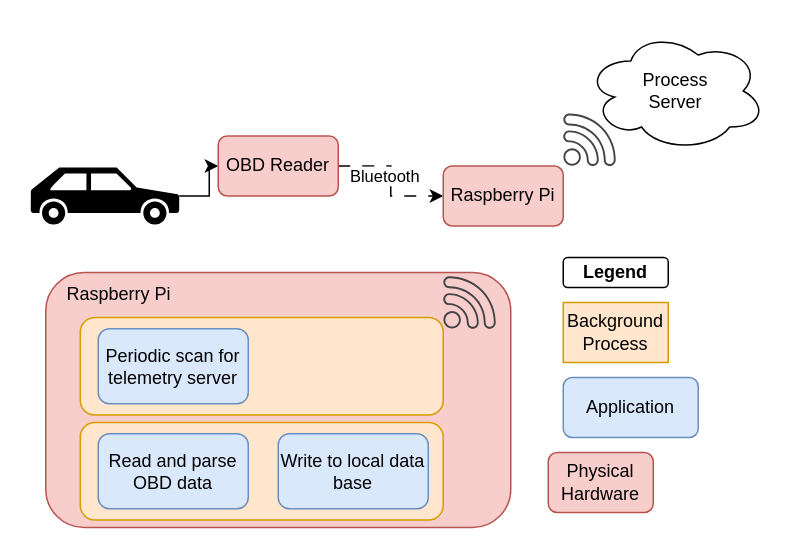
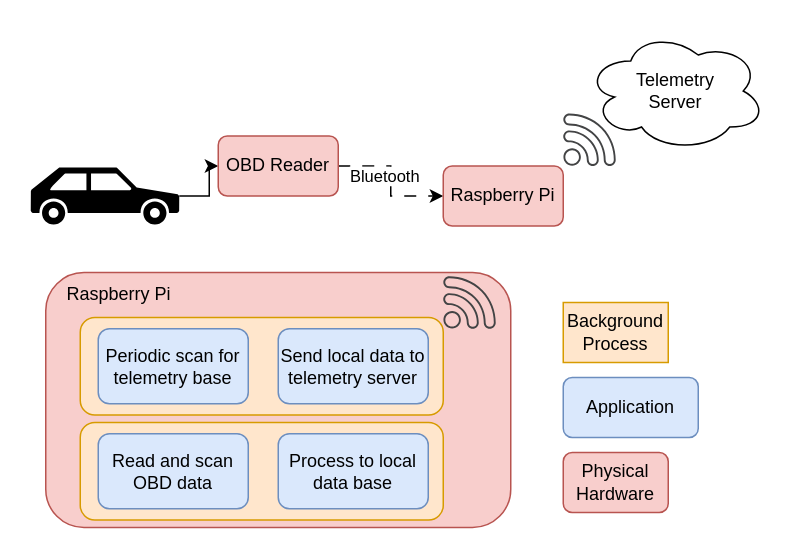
  <mxCell id="0" />
  <mxCell id="1" parent="0" />
  <mxCell id="2" style="edgeStyle=orthogonalEdgeStyle;rounded=0;orthogonalLoop=1;jettySize=auto;html=1;entryX=0;entryY=0.5;entryDx=0;entryDy=0;" edge="1" parent="1" source="3" target="21"><mxGeometry relative="1" as="geometry"><mxPoint x="160" y="129.931" as="targetPoint" /></mxGeometry></mxCell>
  <mxCell id="3" value="" style="shape=mxgraph.signs.transportation.car_3;html=1;pointerEvents=1;fillColor=#000000;strokeColor=none;verticalLabelPosition=bottom;verticalAlign=top;align=center;flipH=1;" vertex="1" parent="1"><mxGeometry x="20" y="111" width="99" height="38" as="geometry" /></mxCell>
  <mxCell id="4" style="edgeStyle=orthogonalEdgeStyle;rounded=0;orthogonalLoop=1;jettySize=auto;html=1;entryX=0;entryY=0.5;entryDx=0;entryDy=0;dashed=1;dashPattern=8 8;exitX=1;exitY=0.5;exitDx=0;exitDy=0;" edge="1" parent="1" source="21" target="6"><mxGeometry relative="1" as="geometry"><mxPoint x="210" y="129.931" as="sourcePoint" /></mxGeometry></mxCell>
  <mxCell id="5" value="Bluetooth" style="edgeLabel;html=1;align=center;verticalAlign=middle;resizable=0;points=[];" vertex="1" connectable="0" parent="4"><mxGeometry x="0.092" y="1" relative="1" as="geometry"><mxPoint x="-6" y="-8" as="offset" /></mxGeometry></mxCell>
  <mxCell id="6" value="Raspberry Pi" style="rounded=1;whiteSpace=wrap;html=1;fillColor=#f8cecc;strokeColor=#b85450;" vertex="1" parent="1"><mxGeometry x="295" y="110" width="80" height="40" as="geometry" /></mxCell>
- <mxCell id="7" value="Process&lt;br&gt;Server" style="ellipse;shape=cloud;whiteSpace=wrap;html=1;" vertex="1" parent="1"><mxGeometry x="390" y="20" width="120" height="80" as="geometry" /></mxCell>
+ <mxCell id="7" value="Telemetry&lt;br&gt;Server" style="ellipse;shape=cloud;whiteSpace=wrap;html=1;" vertex="1" parent="1"><mxGeometry x="390" y="20" width="120" height="80" as="geometry" /></mxCell>
  <mxCell id="8" value="" style="group" vertex="1" connectable="0" parent="1"><mxGeometry x="30" y="181" width="310" height="170" as="geometry" /></mxCell>
  <mxCell id="9" value="" style="rounded=1;whiteSpace=wrap;html=1;fillColor=#f8cecc;strokeColor=#b85450;verticalAlign=top;labelPosition=left;verticalLabelPosition=middle;align=right;" vertex="1" parent="8"><mxGeometry width="310" height="170" as="geometry" /></mxCell>
  <mxCell id="10" value="" style="sketch=0;pointerEvents=1;shadow=0;dashed=0;html=1;strokeColor=none;fillColor=#434445;aspect=fixed;labelPosition=center;verticalLabelPosition=bottom;verticalAlign=top;align=center;outlineConnect=0;shape=mxgraph.vvd.wi_fi;" vertex="1" parent="8"><mxGeometry x="265" y="2.5" width="35" height="35" as="geometry" /></mxCell>
  <mxCell id="11" value="" style="rounded=1;whiteSpace=wrap;html=1;fillColor=#ffe6cc;strokeColor=#d79b00;glass=0;" vertex="1" parent="8"><mxGeometry x="23" y="30" width="242" height="65" as="geometry" /></mxCell>
- <mxCell id="12" value="Periodic scan for telemetry server" style="rounded=1;whiteSpace=wrap;html=1;fillColor=#dae8fc;strokeColor=#6c8ebf;" vertex="1" parent="8"><mxGeometry x="35" y="37.5" width="100" height="50" as="geometry" /></mxCell>
+ <mxCell id="12" value="Periodic scan for telemetry base" style="rounded=1;whiteSpace=wrap;html=1;fillColor=#dae8fc;strokeColor=#6c8ebf;" vertex="1" parent="8"><mxGeometry x="35" y="37.5" width="100" height="50" as="geometry" /></mxCell>
  <mxCell id="13" value="" style="rounded=1;whiteSpace=wrap;html=1;fillColor=#ffe6cc;strokeColor=#d79b00;glass=0;" vertex="1" parent="8"><mxGeometry x="23" y="100" width="242" height="65" as="geometry" /></mxCell>
- <mxCell id="14" value="Read and parse OBD data" style="rounded=1;whiteSpace=wrap;html=1;fillColor=#dae8fc;strokeColor=#6c8ebf;" vertex="1" parent="8"><mxGeometry x="35" y="107.5" width="100" height="50" as="geometry" /></mxCell>
- <mxCell id="15" value="Write to local data base" style="rounded=1;whiteSpace=wrap;html=1;fillColor=#dae8fc;strokeColor=#6c8ebf;" vertex="1" parent="8"><mxGeometry x="155" y="107.5" width="100" height="50" as="geometry" /></mxCell>
+ <mxCell id="14" value="Read and scan OBD data" style="rounded=1;whiteSpace=wrap;html=1;fillColor=#dae8fc;strokeColor=#6c8ebf;" vertex="1" parent="8"><mxGeometry x="35" y="107.5" width="100" height="50" as="geometry" /></mxCell>
+ <mxCell id="15" value="Process to local data base" style="rounded=1;whiteSpace=wrap;html=1;fillColor=#dae8fc;strokeColor=#6c8ebf;" vertex="1" parent="8"><mxGeometry x="155" y="107.5" width="100" height="50" as="geometry" /></mxCell>
+ <mxCell id="16" value="Send local data to telemetry server" style="rounded=1;whiteSpace=wrap;html=1;fillColor=#dae8fc;strokeColor=#6c8ebf;" vertex="1" parent="8"><mxGeometry x="155" y="37.5" width="100" height="50" as="geometry" /></mxCell>
  <mxCell id="17" value="Raspberry Pi" style="text;html=1;align=center;verticalAlign=middle;whiteSpace=wrap;rounded=0;" vertex="1" parent="8"><mxGeometry x="9" width="80" height="30" as="geometry" /></mxCell>
  <mxCell id="18" value="" style="sketch=0;pointerEvents=1;shadow=0;dashed=0;html=1;strokeColor=none;fillColor=#434445;aspect=fixed;labelPosition=center;verticalLabelPosition=bottom;verticalAlign=top;align=center;outlineConnect=0;shape=mxgraph.vvd.wi_fi;" vertex="1" parent="1"><mxGeometry x="375" y="75" width="35" height="35" as="geometry" /></mxCell>
  <mxCell id="19" value="Background &lt;br&gt;Process" style="whiteSpace=wrap;html=1;fillColor=#ffe6cc;strokeColor=#d79b00;rounded=0;" vertex="1" parent="1"><mxGeometry x="375" y="201" width="70" height="40" as="geometry" /></mxCell>
- <mxCell id="20" value="Physical Hardware" style="rounded=1;whiteSpace=wrap;html=1;fillColor=#f8cecc;strokeColor=#b85450;" vertex="1" parent="1"><mxGeometry x="365" y="301" width="70" height="40" as="geometry" /></mxCell>
+ <mxCell id="20" value="Physical Hardware" style="rounded=1;whiteSpace=wrap;html=1;fillColor=#f8cecc;strokeColor=#b85450;" vertex="1" parent="1"><mxGeometry x="375" y="301" width="70" height="40" as="geometry" /></mxCell>
  <mxCell id="21" value="OBD Reader" style="rounded=1;whiteSpace=wrap;html=1;fillColor=#f8cecc;strokeColor=#b85450;" vertex="1" parent="1"><mxGeometry x="145" y="90" width="80" height="40" as="geometry" /></mxCell>
- <mxCell id="22" value="&lt;b&gt;Legend&lt;/b&gt;" style="rounded=1;whiteSpace=wrap;html=1;" vertex="1" parent="1"><mxGeometry x="375" y="171" width="70" height="20" as="geometry" /></mxCell>
  <mxCell id="23" value="Application" style="rounded=1;whiteSpace=wrap;html=1;fillColor=#dae8fc;strokeColor=#6c8ebf;" vertex="1" parent="1"><mxGeometry x="375" y="251" width="90" height="40" as="geometry" /></mxCell>
